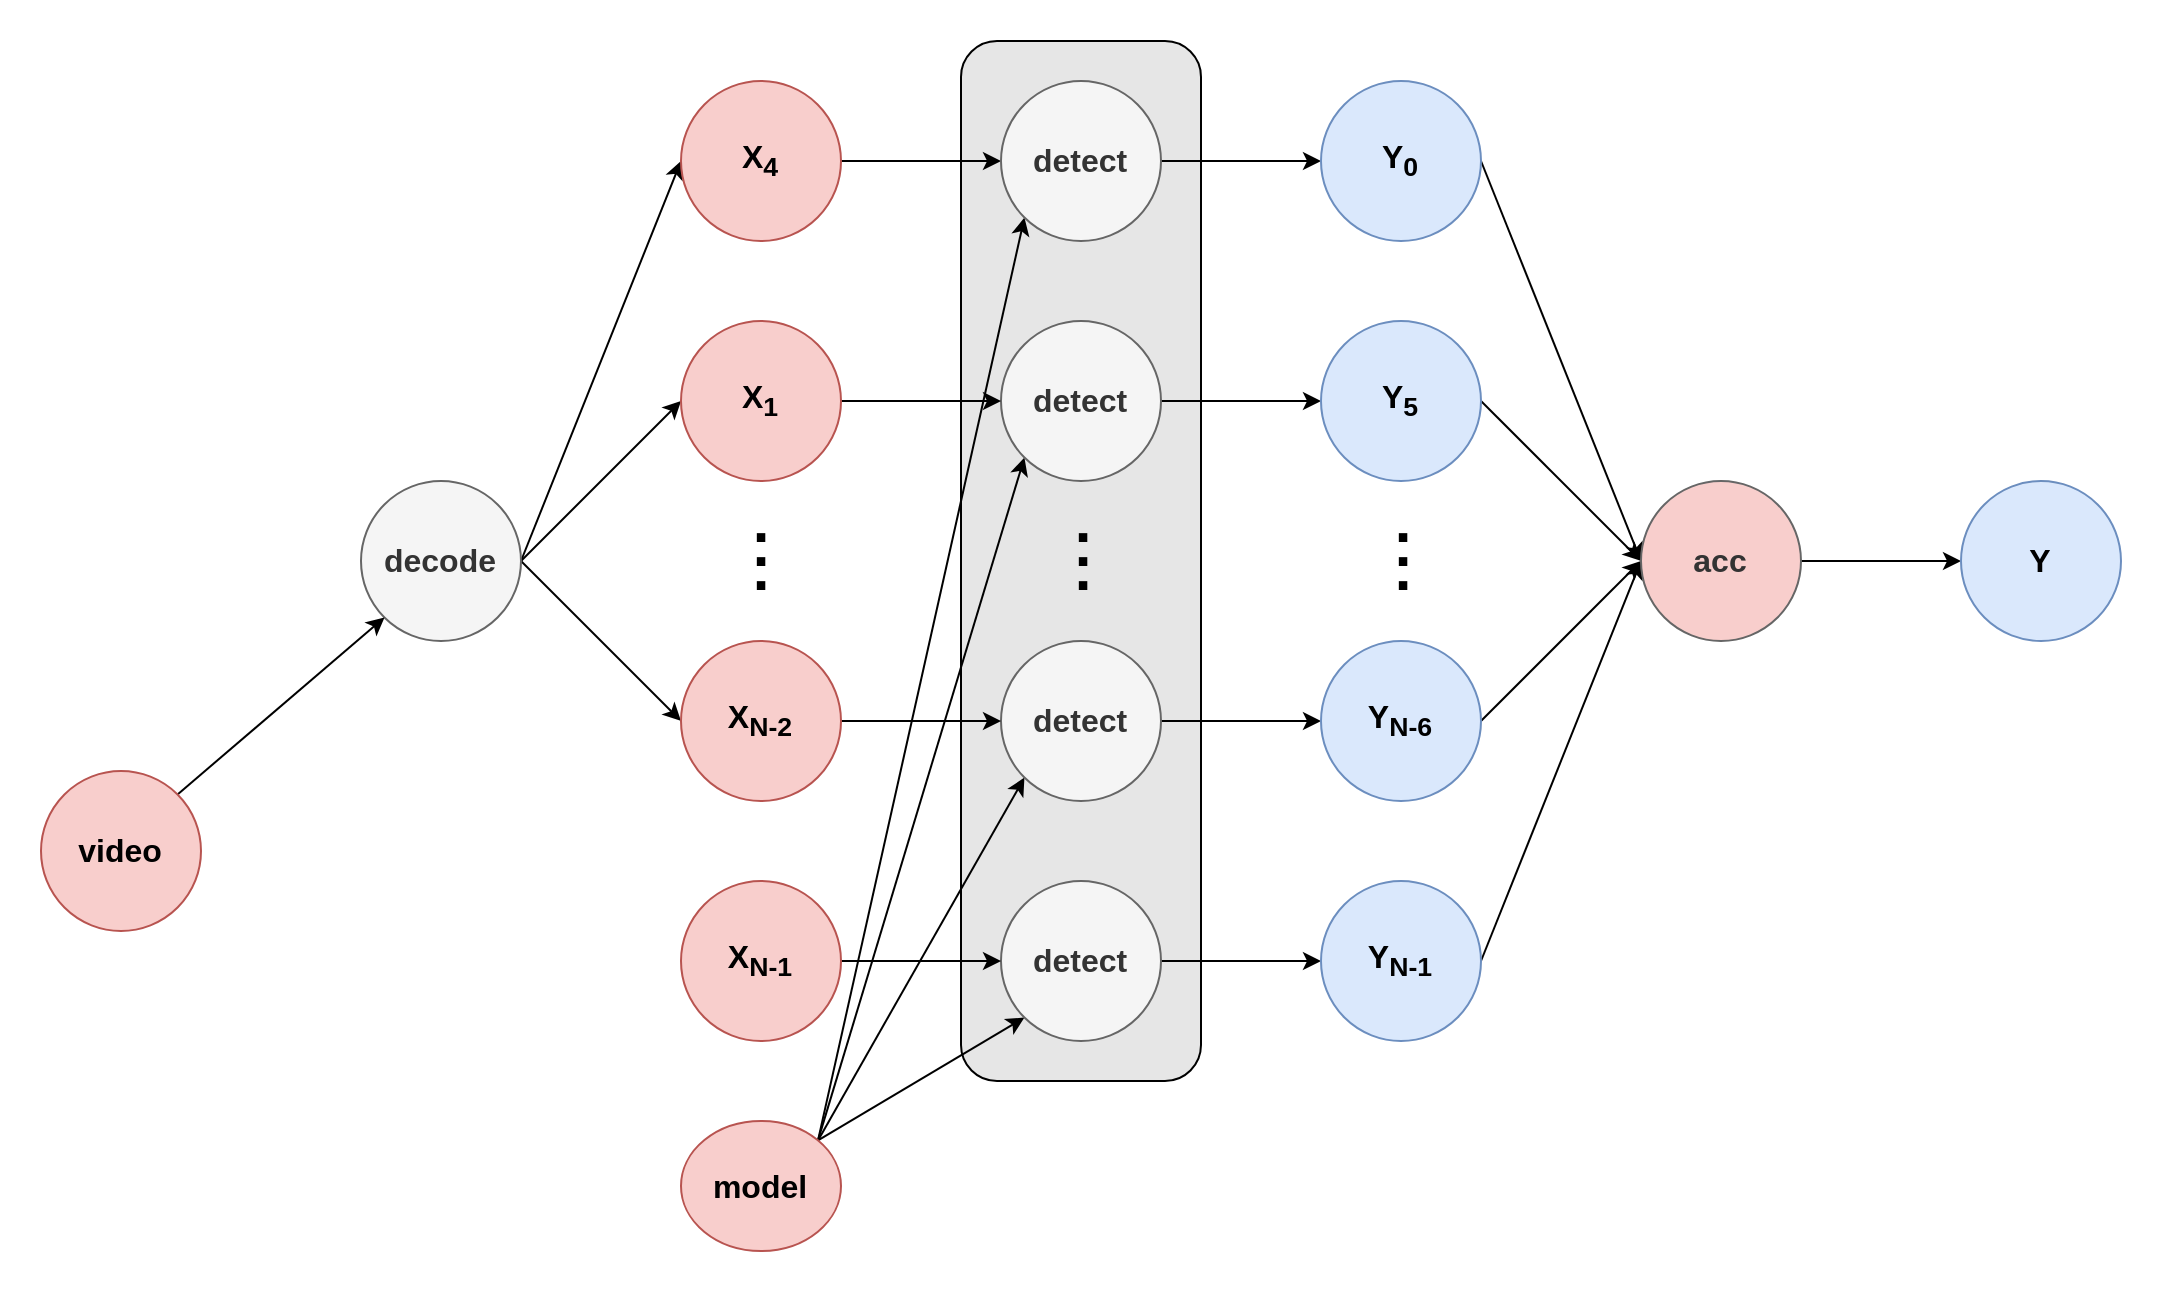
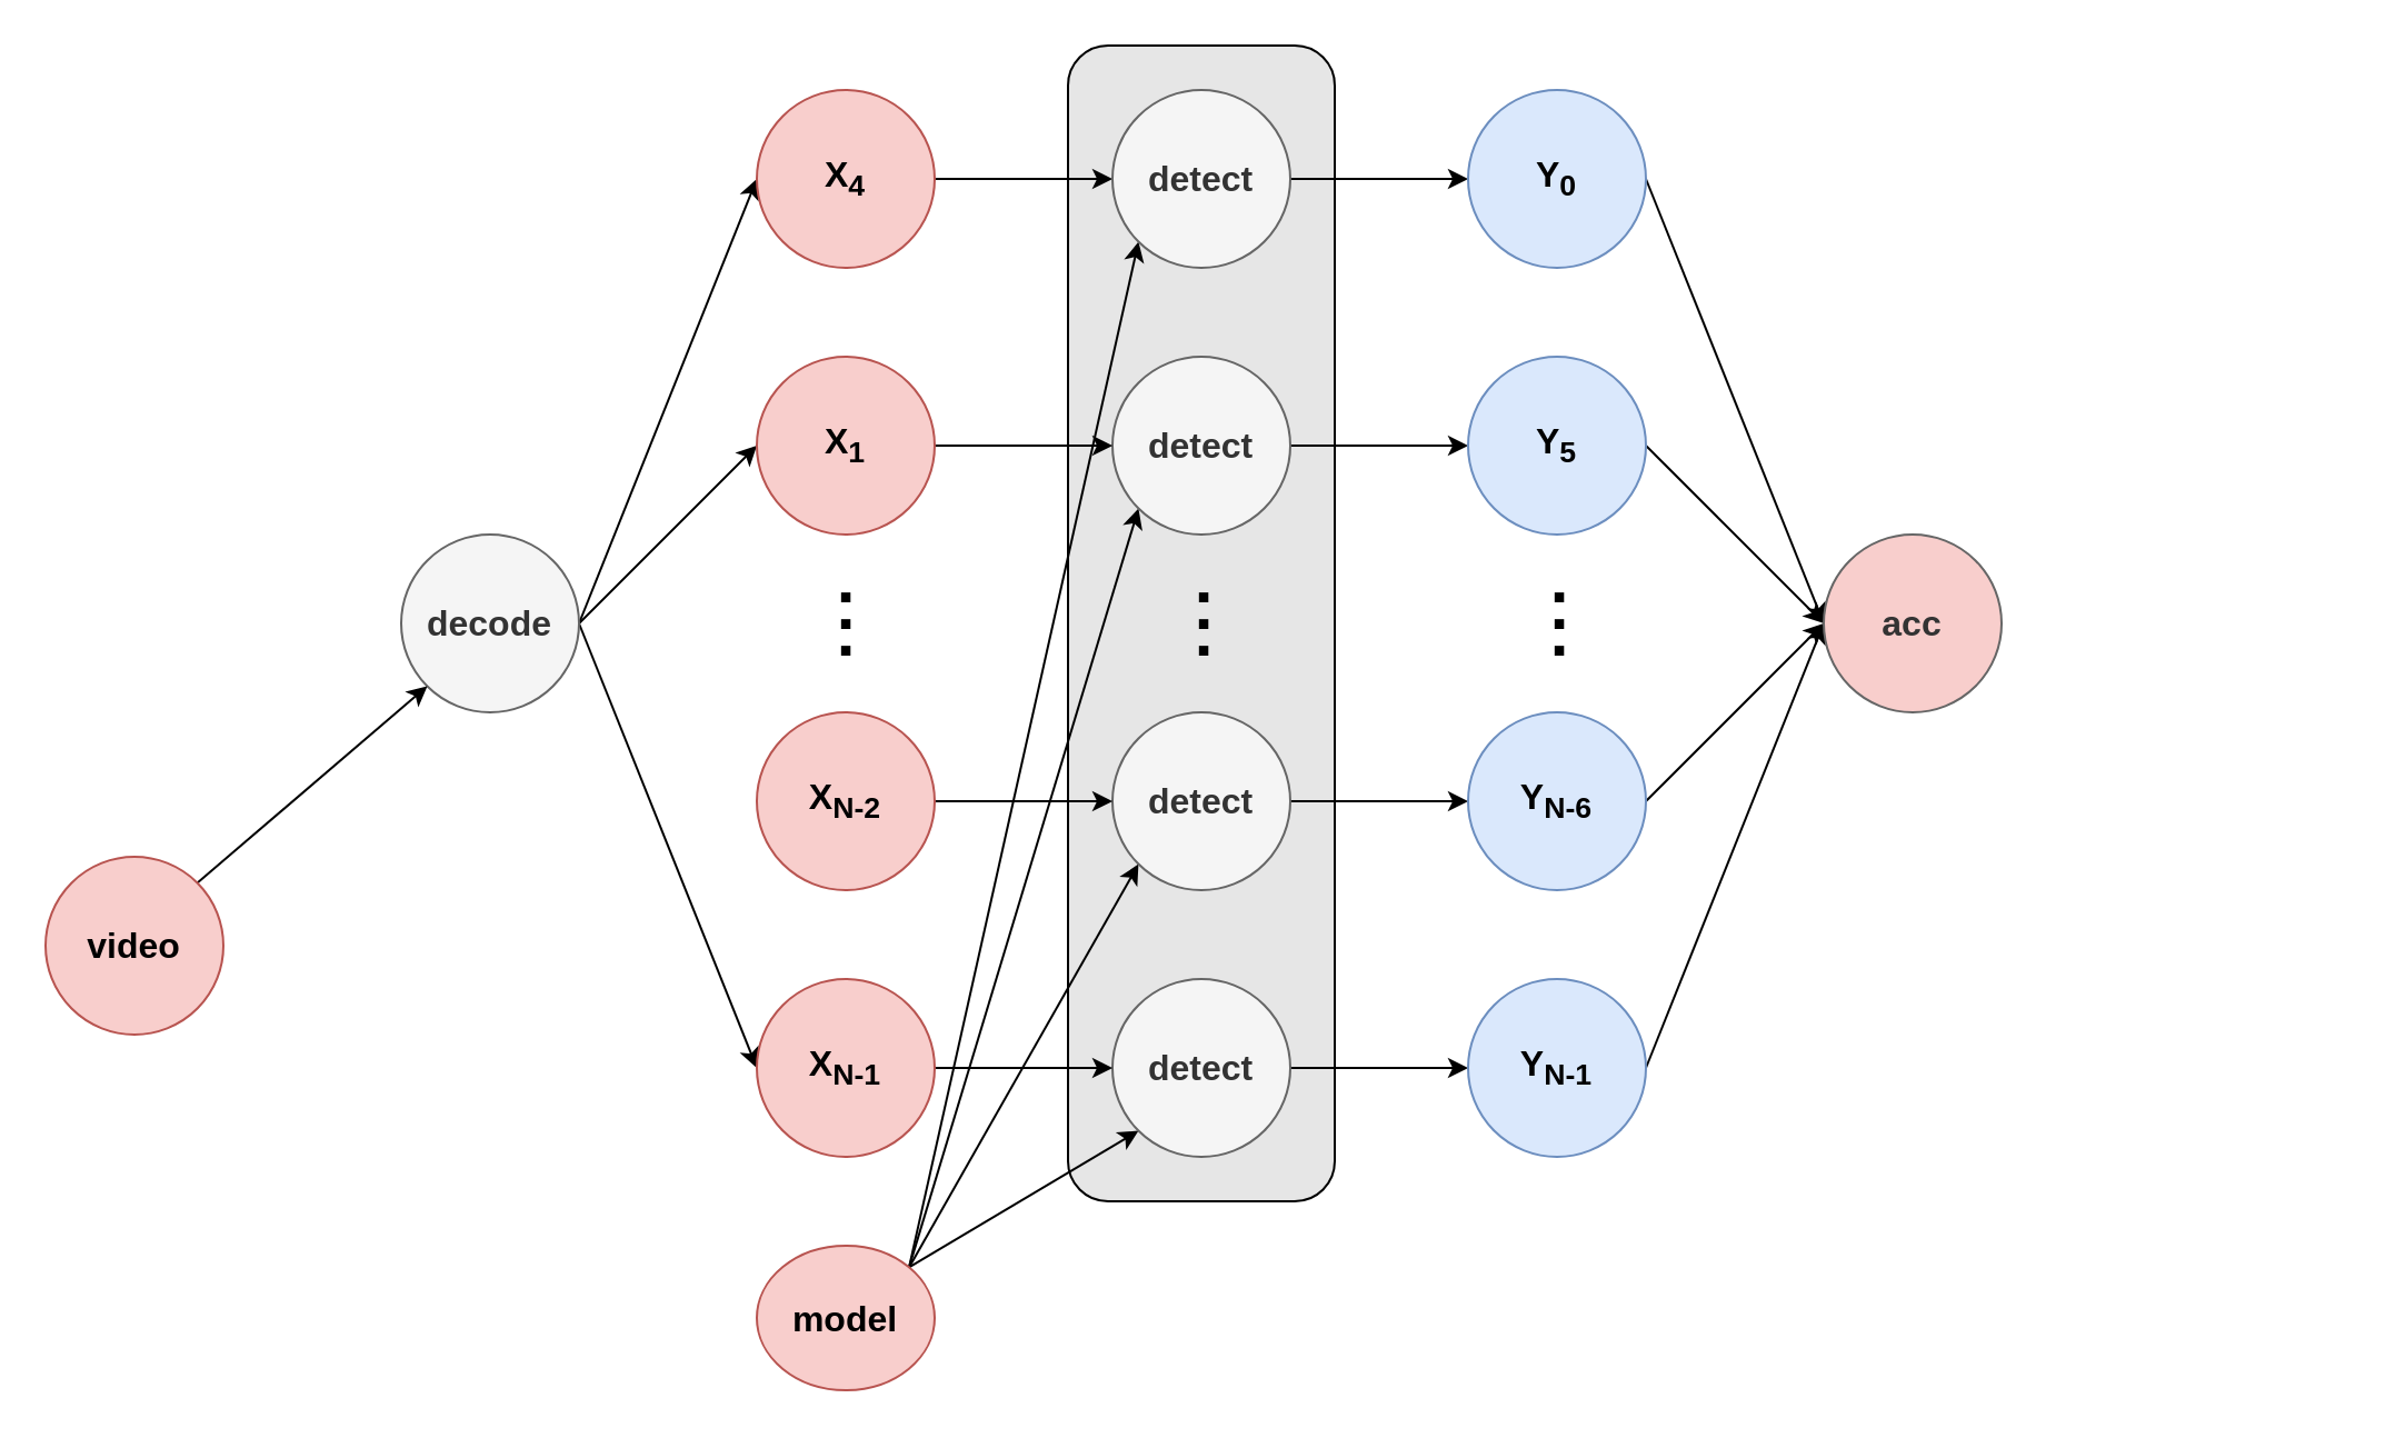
  <mxCell id="0" />
  <mxCell id="1" parent="0" />
  <mxCell id="2" value="" style="rounded=1;whiteSpace=wrap;html=1;fillColor=#e6e6e6;" parent="1" vertex="1"><mxGeometry x="480" y="20" width="120" height="520" as="geometry" /></mxCell>
  <mxCell id="3" style="edgeStyle=none;rounded=0;orthogonalLoop=1;jettySize=auto;html=1;exitX=1;exitY=0.5;exitDx=0;exitDy=0;entryX=0;entryY=0.5;entryDx=0;entryDy=0;fontSize=30;" parent="1" source="7" target="9" edge="1"><mxGeometry relative="1" as="geometry" /></mxCell>
  <mxCell id="4" style="edgeStyle=none;rounded=0;orthogonalLoop=1;jettySize=auto;html=1;exitX=1;exitY=0.5;exitDx=0;exitDy=0;entryX=0;entryY=0.5;entryDx=0;entryDy=0;fontSize=30;" parent="1" source="7" target="39" edge="1"><mxGeometry relative="1" as="geometry" /></mxCell>
- <mxCell id="5" style="edgeStyle=none;rounded=0;orthogonalLoop=1;jettySize=auto;html=1;exitX=1;exitY=0.5;exitDx=0;exitDy=0;entryX=0;entryY=0.5;entryDx=0;entryDy=0;fontSize=30;" parent="1" source="7" target="41" edge="1"><mxGeometry relative="1" as="geometry" /></mxCell>
+ <mxCell id="6" style="edgeStyle=none;rounded=0;orthogonalLoop=1;jettySize=auto;html=1;exitX=1;exitY=0.5;exitDx=0;exitDy=0;entryX=0;entryY=0.5;entryDx=0;entryDy=0;fontSize=30;" parent="1" source="7" target="43" edge="1"><mxGeometry relative="1" as="geometry" /></mxCell>
  <mxCell id="7" value="&lt;font size=&quot;3&quot;&gt;&lt;b&gt;decode&lt;br&gt;&lt;/b&gt;&lt;/font&gt;" style="ellipse;whiteSpace=wrap;html=1;fillColor=#f5f5f5;strokeColor=#666666;fontColor=#333333;" parent="1" vertex="1"><mxGeometry x="180" y="240" width="80" height="80" as="geometry" /></mxCell>
  <mxCell id="8" style="edgeStyle=none;rounded=0;orthogonalLoop=1;jettySize=auto;html=1;exitX=1;exitY=0.5;exitDx=0;exitDy=0;entryX=0;entryY=0.5;entryDx=0;entryDy=0;fontSize=30;" parent="1" source="9" target="18" edge="1"><mxGeometry relative="1" as="geometry" /></mxCell>
  <mxCell id="9" value="&lt;font size=&quot;3&quot;&gt;&lt;b&gt;X&lt;sub&gt;4&lt;/sub&gt;&lt;/b&gt;&lt;/font&gt;" style="ellipse;whiteSpace=wrap;html=1;fillColor=#f8cecc;strokeColor=#b85450;" parent="1" vertex="1"><mxGeometry x="340" y="40" width="80" height="80" as="geometry" /></mxCell>
  <mxCell id="10" style="edgeStyle=none;rounded=0;orthogonalLoop=1;jettySize=auto;html=1;exitX=1;exitY=0;exitDx=0;exitDy=0;entryX=0;entryY=1;entryDx=0;entryDy=0;fontSize=30;" parent="1" source="11" target="7" edge="1"><mxGeometry relative="1" as="geometry" /></mxCell>
  <mxCell id="11" value="&lt;font size=&quot;3&quot;&gt;&lt;b&gt;video&lt;/b&gt;&lt;/font&gt;" style="ellipse;whiteSpace=wrap;html=1;fillColor=#f8cecc;strokeColor=#b85450;" parent="1" vertex="1"><mxGeometry x="20" y="385" width="80" height="80" as="geometry" /></mxCell>
  <mxCell id="12" style="edgeStyle=none;rounded=0;orthogonalLoop=1;jettySize=auto;html=1;exitX=1;exitY=0;exitDx=0;exitDy=0;entryX=0;entryY=1;entryDx=0;entryDy=0;fontSize=30;" parent="1" source="16" target="18" edge="1"><mxGeometry relative="1" as="geometry" /></mxCell>
  <mxCell id="13" style="edgeStyle=none;rounded=0;orthogonalLoop=1;jettySize=auto;html=1;exitX=1;exitY=0;exitDx=0;exitDy=0;entryX=0;entryY=1;entryDx=0;entryDy=0;fontSize=30;" parent="1" source="16" target="20" edge="1"><mxGeometry relative="1" as="geometry" /></mxCell>
  <mxCell id="14" style="edgeStyle=none;rounded=0;orthogonalLoop=1;jettySize=auto;html=1;exitX=1;exitY=0;exitDx=0;exitDy=0;entryX=0;entryY=1;entryDx=0;entryDy=0;fontSize=30;" parent="1" source="16" target="22" edge="1"><mxGeometry relative="1" as="geometry" /></mxCell>
  <mxCell id="15" style="edgeStyle=none;rounded=0;orthogonalLoop=1;jettySize=auto;html=1;exitX=1;exitY=0;exitDx=0;exitDy=0;entryX=0;entryY=1;entryDx=0;entryDy=0;fontSize=30;" parent="1" source="16" target="24" edge="1"><mxGeometry relative="1" as="geometry" /></mxCell>
  <mxCell id="16" value="&lt;font size=&quot;3&quot;&gt;&lt;b&gt;model&lt;/b&gt;&lt;/font&gt;" style="ellipse;whiteSpace=wrap;html=1;fillColor=#f8cecc;strokeColor=#b85450;" parent="1" vertex="1"><mxGeometry x="340" y="560" width="80" height="65" as="geometry" /></mxCell>
  <mxCell id="17" style="edgeStyle=none;rounded=0;orthogonalLoop=1;jettySize=auto;html=1;exitX=1;exitY=0.5;exitDx=0;exitDy=0;entryX=0;entryY=0.5;entryDx=0;entryDy=0;fontSize=30;" parent="1" source="18" target="27" edge="1"><mxGeometry relative="1" as="geometry" /></mxCell>
  <mxCell id="18" value="&lt;font size=&quot;3&quot;&gt;&lt;b&gt;detect&lt;br&gt;&lt;/b&gt;&lt;/font&gt;" style="ellipse;whiteSpace=wrap;html=1;fillColor=#f5f5f5;strokeColor=#666666;fontColor=#333333;" parent="1" vertex="1"><mxGeometry x="500" y="40" width="80" height="80" as="geometry" /></mxCell>
  <mxCell id="19" style="edgeStyle=none;rounded=0;orthogonalLoop=1;jettySize=auto;html=1;exitX=1;exitY=0.5;exitDx=0;exitDy=0;entryX=0;entryY=0.5;entryDx=0;entryDy=0;fontSize=30;" parent="1" source="20" target="29" edge="1"><mxGeometry relative="1" as="geometry" /></mxCell>
  <mxCell id="20" value="&lt;font size=&quot;3&quot;&gt;&lt;b&gt;detect&lt;br&gt;&lt;/b&gt;&lt;/font&gt;" style="ellipse;whiteSpace=wrap;html=1;fillColor=#f5f5f5;strokeColor=#666666;fontColor=#333333;" parent="1" vertex="1"><mxGeometry x="500" y="160" width="80" height="80" as="geometry" /></mxCell>
  <mxCell id="21" style="edgeStyle=none;rounded=0;orthogonalLoop=1;jettySize=auto;html=1;exitX=1;exitY=0.5;exitDx=0;exitDy=0;entryX=0;entryY=0.5;entryDx=0;entryDy=0;fontSize=30;" parent="1" source="22" target="31" edge="1"><mxGeometry relative="1" as="geometry" /></mxCell>
  <mxCell id="22" value="&lt;font size=&quot;3&quot;&gt;&lt;b&gt;detect&lt;br&gt;&lt;/b&gt;&lt;/font&gt;" style="ellipse;whiteSpace=wrap;html=1;fillColor=#f5f5f5;strokeColor=#666666;fontColor=#333333;" parent="1" vertex="1"><mxGeometry x="500" y="320" width="80" height="80" as="geometry" /></mxCell>
  <mxCell id="23" style="edgeStyle=none;rounded=0;orthogonalLoop=1;jettySize=auto;html=1;exitX=1;exitY=0.5;exitDx=0;exitDy=0;entryX=0;entryY=0.5;entryDx=0;entryDy=0;fontSize=30;" parent="1" source="24" target="33" edge="1"><mxGeometry relative="1" as="geometry" /></mxCell>
  <mxCell id="24" value="&lt;font size=&quot;3&quot;&gt;&lt;b&gt;detect&lt;br&gt;&lt;/b&gt;&lt;/font&gt;" style="ellipse;whiteSpace=wrap;html=1;fillColor=#f5f5f5;strokeColor=#666666;fontColor=#333333;" parent="1" vertex="1"><mxGeometry x="500" y="440" width="80" height="80" as="geometry" /></mxCell>
  <mxCell id="25" value="&lt;p style=&quot;line-height: 0.4;&quot;&gt;&lt;b&gt;.&lt;br&gt;.&lt;br&gt;.&lt;/b&gt;&lt;/p&gt;" style="text;html=1;align=center;verticalAlign=middle;resizable=0;points=[];autosize=1;strokeColor=none;fillColor=none;fontSize=30;" parent="1" vertex="1"><mxGeometry x="526" y="217" width="30" height="110" as="geometry" /></mxCell>
  <mxCell id="26" style="edgeStyle=none;rounded=0;orthogonalLoop=1;jettySize=auto;html=1;exitX=1;exitY=0.5;exitDx=0;exitDy=0;entryX=0;entryY=0.5;entryDx=0;entryDy=0;fontSize=30;" parent="1" source="27" target="35" edge="1"><mxGeometry relative="1" as="geometry" /></mxCell>
  <mxCell id="27" value="&lt;font size=&quot;3&quot;&gt;&lt;b&gt;Y&lt;sub&gt;0&lt;/sub&gt;&lt;/b&gt;&lt;/font&gt;" style="ellipse;whiteSpace=wrap;html=1;fillColor=#dae8fc;strokeColor=#6c8ebf;" parent="1" vertex="1"><mxGeometry x="660" y="40" width="80" height="80" as="geometry" /></mxCell>
  <mxCell id="28" style="edgeStyle=none;rounded=0;orthogonalLoop=1;jettySize=auto;html=1;exitX=1;exitY=0.5;exitDx=0;exitDy=0;fontSize=30;" parent="1" source="29" edge="1"><mxGeometry relative="1" as="geometry"><mxPoint x="820" y="280" as="targetPoint" /></mxGeometry></mxCell>
  <mxCell id="29" value="&lt;font size=&quot;3&quot;&gt;&lt;b&gt;Y&lt;sub&gt;5&lt;/sub&gt;&lt;/b&gt;&lt;/font&gt;" style="ellipse;whiteSpace=wrap;html=1;fillColor=#dae8fc;strokeColor=#6c8ebf;" parent="1" vertex="1"><mxGeometry x="660" y="160" width="80" height="80" as="geometry" /></mxCell>
  <mxCell id="30" style="edgeStyle=none;rounded=0;orthogonalLoop=1;jettySize=auto;html=1;exitX=1;exitY=0.5;exitDx=0;exitDy=0;fontSize=30;" parent="1" source="31" edge="1"><mxGeometry relative="1" as="geometry"><mxPoint x="820" y="280" as="targetPoint" /></mxGeometry></mxCell>
  <mxCell id="31" value="&lt;font size=&quot;3&quot;&gt;&lt;b&gt;Y&lt;sub&gt;N-6&lt;/sub&gt;&lt;/b&gt;&lt;/font&gt;" style="ellipse;whiteSpace=wrap;html=1;fillColor=#dae8fc;strokeColor=#6c8ebf;" parent="1" vertex="1"><mxGeometry x="660" y="320" width="80" height="80" as="geometry" /></mxCell>
  <mxCell id="32" style="edgeStyle=none;rounded=0;orthogonalLoop=1;jettySize=auto;html=1;exitX=1;exitY=0.5;exitDx=0;exitDy=0;fontSize=30;" parent="1" source="33" edge="1"><mxGeometry relative="1" as="geometry"><mxPoint x="820" y="280" as="targetPoint" /></mxGeometry></mxCell>
  <mxCell id="33" value="&lt;font size=&quot;3&quot;&gt;&lt;b&gt;Y&lt;sub&gt;N-1&lt;/sub&gt;&lt;/b&gt;&lt;/font&gt;" style="ellipse;whiteSpace=wrap;html=1;fillColor=#dae8fc;strokeColor=#6c8ebf;" parent="1" vertex="1"><mxGeometry x="660" y="440" width="80" height="80" as="geometry" /></mxCell>
- <mxCell id="34" style="edgeStyle=none;rounded=0;orthogonalLoop=1;jettySize=auto;html=1;exitX=1;exitY=0.5;exitDx=0;exitDy=0;entryX=0;entryY=0.5;entryDx=0;entryDy=0;fontSize=30;" parent="1" source="35" target="36" edge="1"><mxGeometry relative="1" as="geometry" /></mxCell>
  <mxCell id="35" value="&lt;font size=&quot;3&quot;&gt;&lt;b&gt;acc&lt;br&gt;&lt;/b&gt;&lt;/font&gt;" style="ellipse;whiteSpace=wrap;html=1;fillColor=#f8cecc;strokeColor=#666666;fontColor=#333333;" parent="1" vertex="1"><mxGeometry x="820" y="240" width="80" height="80" as="geometry" /></mxCell>
- <mxCell id="36" value="&lt;font size=&quot;3&quot;&gt;&lt;b&gt;Y&lt;/b&gt;&lt;/font&gt;" style="ellipse;whiteSpace=wrap;html=1;fillColor=#dae8fc;strokeColor=#6c8ebf;" parent="1" vertex="1"><mxGeometry x="980" y="240" width="80" height="80" as="geometry" /></mxCell>
  <mxCell id="37" value="&lt;p style=&quot;line-height: 0.4;&quot;&gt;&lt;b&gt;.&lt;br&gt;.&lt;br&gt;.&lt;/b&gt;&lt;/p&gt;" style="text;html=1;align=center;verticalAlign=middle;resizable=0;points=[];autosize=1;strokeColor=none;fillColor=none;fontSize=30;" parent="1" vertex="1"><mxGeometry x="686" y="217" width="30" height="110" as="geometry" /></mxCell>
  <mxCell id="38" style="edgeStyle=none;rounded=0;orthogonalLoop=1;jettySize=auto;html=1;exitX=1;exitY=0.5;exitDx=0;exitDy=0;entryX=0;entryY=0.5;entryDx=0;entryDy=0;fontSize=30;" parent="1" source="39" target="20" edge="1"><mxGeometry relative="1" as="geometry" /></mxCell>
  <mxCell id="39" value="&lt;font size=&quot;3&quot;&gt;&lt;b&gt;X&lt;sub&gt;1&lt;/sub&gt;&lt;/b&gt;&lt;/font&gt;" style="ellipse;whiteSpace=wrap;html=1;fillColor=#f8cecc;strokeColor=#b85450;" parent="1" vertex="1"><mxGeometry x="340" y="160" width="80" height="80" as="geometry" /></mxCell>
  <mxCell id="40" style="edgeStyle=none;rounded=0;orthogonalLoop=1;jettySize=auto;html=1;exitX=1;exitY=0.5;exitDx=0;exitDy=0;entryX=0;entryY=0.5;entryDx=0;entryDy=0;fontSize=30;" parent="1" source="41" target="22" edge="1"><mxGeometry relative="1" as="geometry" /></mxCell>
  <mxCell id="41" value="&lt;font size=&quot;3&quot;&gt;&lt;b&gt;X&lt;sub&gt;N-2&lt;/sub&gt;&lt;/b&gt;&lt;/font&gt;" style="ellipse;whiteSpace=wrap;html=1;fillColor=#f8cecc;strokeColor=#b85450;" parent="1" vertex="1"><mxGeometry x="340" y="320" width="80" height="80" as="geometry" /></mxCell>
  <mxCell id="42" style="edgeStyle=none;rounded=0;orthogonalLoop=1;jettySize=auto;html=1;exitX=1;exitY=0.5;exitDx=0;exitDy=0;entryX=0;entryY=0.5;entryDx=0;entryDy=0;fontSize=30;" parent="1" source="43" target="24" edge="1"><mxGeometry relative="1" as="geometry" /></mxCell>
  <mxCell id="43" value="&lt;font size=&quot;3&quot;&gt;&lt;b&gt;X&lt;sub&gt;N-1&lt;/sub&gt;&lt;/b&gt;&lt;/font&gt;" style="ellipse;whiteSpace=wrap;html=1;fillColor=#f8cecc;strokeColor=#b85450;" parent="1" vertex="1"><mxGeometry x="340" y="440" width="80" height="80" as="geometry" /></mxCell>
  <mxCell id="44" value="&lt;p style=&quot;line-height: 0.4;&quot;&gt;&lt;b&gt;.&lt;br&gt;.&lt;br&gt;.&lt;/b&gt;&lt;/p&gt;" style="text;html=1;align=center;verticalAlign=middle;resizable=0;points=[];autosize=1;strokeColor=none;fillColor=none;fontSize=30;" parent="1" vertex="1"><mxGeometry x="365" y="217" width="30" height="110" as="geometry" /></mxCell>
